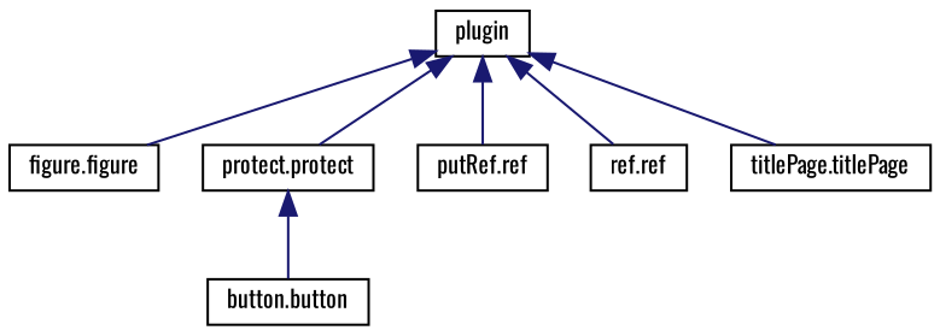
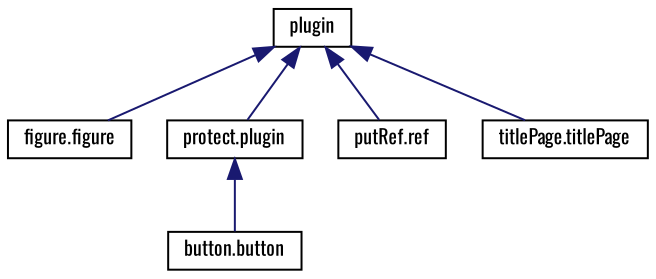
  digraph {
    fontname=Oswald
    rankdir=TB
    node [color=black fillcolor=white fontname=Oswald fontsize=10 shape=record style=filled]
    edge [color=midnightblue dir=back fontname=Oswald fontsize=10 labelfontname=FreeSans labelfontsize=10 style=solid]
    n1 [height=0.2 label=plugin width=0.4]
    n2 [height=0.2 label="figure.figure" width=0.4]
-   n3 [height=0.2 label="protect.protect" width=0.4]
+   n3 [height=0.2 label="protect.plugin" width=0.4]
    n4 [height=0.2 label="putRef.ref" width=0.4]
-   n5 [height=0.2 label="ref.ref" width=0.4]
    n6 [height=0.2 label="titlePage.titlePage" width=0.4]
    n7 [height=0.2 label="button.button" width=0.4]
    n1 -> n2
    n1 -> n3
    n1 -> n4
-   n1 -> n5
    n1 -> n6
    n3 -> n7
  }
